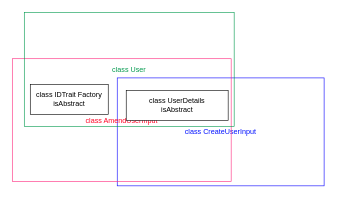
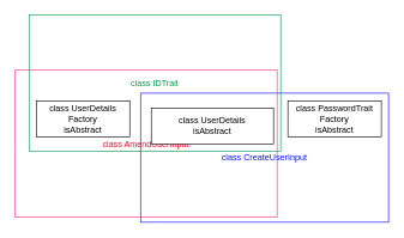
  <mxCell id="0" />
  <mxCell id="1" parent="0" />
  <mxCell id="2" value="class CreateUserInput" style="rounded=0;whiteSpace=wrap;html=1;fillColor=none;fontColor=#0011FF;strokeColor=#0800FF;" parent="1" vertex="1"><mxGeometry x="195" y="129" width="345" height="180" as="geometry" /></mxCell>
  <mxCell id="3" value="class AmendUserInput" style="rounded=0;whiteSpace=wrap;html=1;fillColor=none;strokeColor=#FF297E;fontColor=#FF0324;" parent="1" vertex="1"><mxGeometry x="20" y="97" width="365" height="205" as="geometry" /></mxCell>
- <mxCell id="4" value="class User" style="rounded=0;whiteSpace=wrap;html=1;fillColor=none;strokeColor=#00994D;fontColor=#00994D;" parent="1" vertex="1"><mxGeometry x="40" y="20" width="350" height="190" as="geometry" /></mxCell>
- <mxCell id="5" value="class IDTrait Factory&lt;br&gt;isAbstract" style="rounded=0;whiteSpace=wrap;html=1;" parent="1" vertex="1"><mxGeometry x="50" y="140" width="130" height="50" as="geometry" /></mxCell>
+ <mxCell id="4" value="class IDTrait" style="rounded=0;whiteSpace=wrap;html=1;fillColor=none;strokeColor=#00994D;fontColor=#00994D;" parent="1" vertex="1"><mxGeometry x="40" y="20" width="350" height="190" as="geometry" /></mxCell>
+ <mxCell id="5" value="class UserDetails Factory&lt;br&gt;isAbstract" style="rounded=0;whiteSpace=wrap;html=1;" parent="1" vertex="1"><mxGeometry x="50" y="140" width="130" height="50" as="geometry" /></mxCell>
  <mxCell id="6" value="class UserDetails&lt;br&gt;isAbstract" style="rounded=0;whiteSpace=wrap;html=1;" parent="1" vertex="1"><mxGeometry x="210" y="150" width="170" height="50" as="geometry" /></mxCell>
+ <mxCell id="7" value="class PasswordTrait Factory&lt;br&gt;isAbstract" style="rounded=0;whiteSpace=wrap;html=1;" parent="1" vertex="1"><mxGeometry x="400" y="140" width="130" height="50" as="geometry" /></mxCell>
